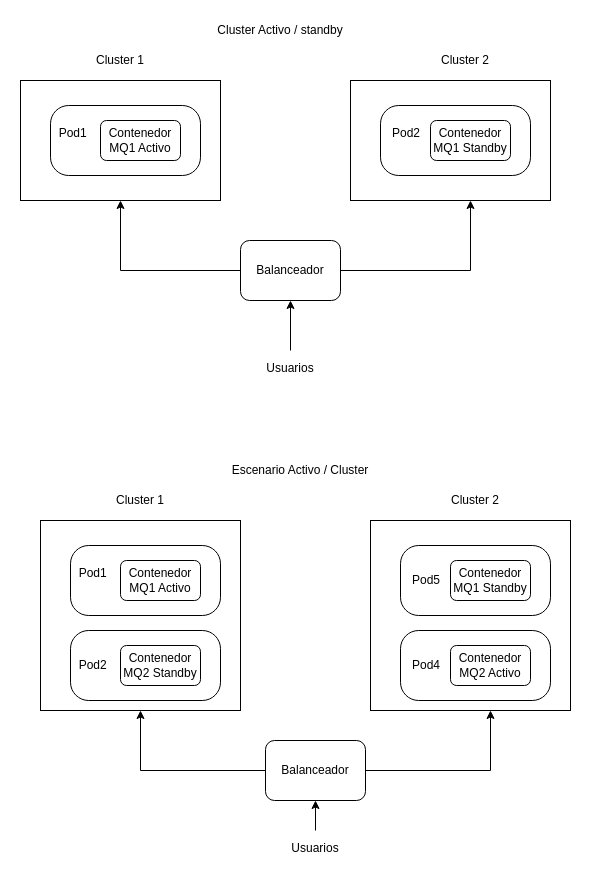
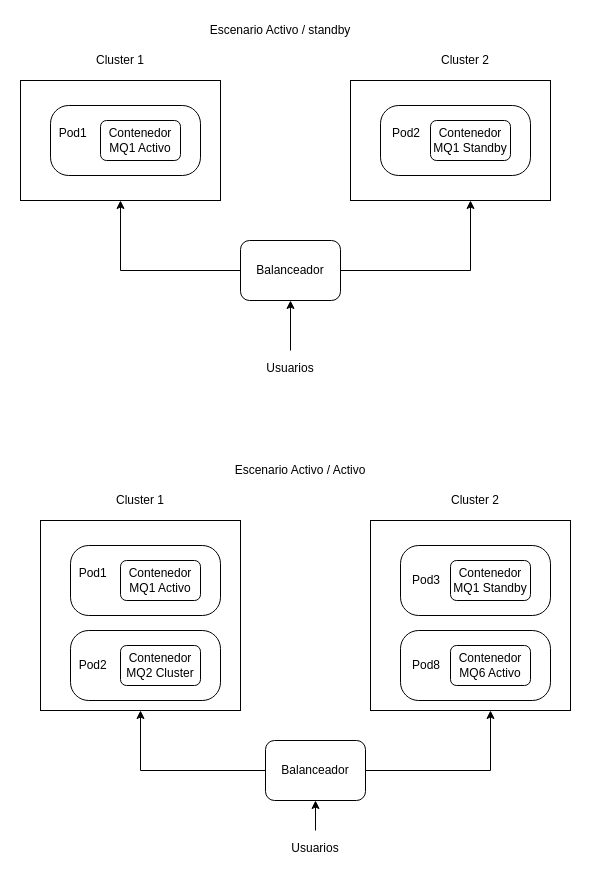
  <mxCell id="0" />
  <mxCell id="1" parent="0" />
  <mxCell id="2" value="" style="rounded=0;whiteSpace=wrap;html=1;" parent="1" vertex="1"><mxGeometry x="20" y="80" width="200" height="120" as="geometry" /></mxCell>
  <mxCell id="3" value="Cluster 1" style="text;html=1;strokeColor=none;fillColor=none;align=center;verticalAlign=middle;whiteSpace=wrap;rounded=0;" parent="1" vertex="1"><mxGeometry x="85" y="50" width="70" height="20" as="geometry" /></mxCell>
  <mxCell id="4" value="Cluster 2" style="text;html=1;strokeColor=none;fillColor=none;align=center;verticalAlign=middle;whiteSpace=wrap;rounded=0;" parent="1" vertex="1"><mxGeometry x="430" y="50" width="70" height="20" as="geometry" /></mxCell>
  <mxCell id="5" value="&lt;div&gt;&lt;span&gt;&amp;nbsp; Pod1&lt;/span&gt;&lt;/div&gt;&lt;div&gt;&lt;br&gt;&lt;/div&gt;" style="rounded=1;whiteSpace=wrap;html=1;arcSize=26;align=left;" parent="1" vertex="1"><mxGeometry x="50" y="105" width="150" height="70" as="geometry" /></mxCell>
  <mxCell id="6" value="Contenedor MQ1 Activo" style="rounded=1;whiteSpace=wrap;html=1;" parent="1" vertex="1"><mxGeometry x="100" y="120" width="80" height="40" as="geometry" /></mxCell>
  <mxCell id="7" value="" style="rounded=0;whiteSpace=wrap;html=1;" parent="1" vertex="1"><mxGeometry x="350" y="80" width="200" height="120" as="geometry" /></mxCell>
  <mxCell id="8" value="&lt;div&gt;&lt;span&gt;&amp;nbsp; &amp;nbsp;Pod2&lt;/span&gt;&lt;/div&gt;&lt;div&gt;&lt;br&gt;&lt;/div&gt;" style="rounded=1;whiteSpace=wrap;html=1;arcSize=26;align=left;" parent="1" vertex="1"><mxGeometry x="380" y="105" width="150" height="70" as="geometry" /></mxCell>
  <mxCell id="9" value="Contenedor MQ1 Standby" style="rounded=1;whiteSpace=wrap;html=1;" parent="1" vertex="1"><mxGeometry x="430" y="120" width="80" height="40" as="geometry" /></mxCell>
  <mxCell id="10" style="edgeStyle=orthogonalEdgeStyle;rounded=0;orthogonalLoop=1;jettySize=auto;html=1;entryX=0.5;entryY=1;entryDx=0;entryDy=0;" edge="1" parent="1" source="12" target="2"><mxGeometry relative="1" as="geometry" /></mxCell>
  <mxCell id="11" style="edgeStyle=orthogonalEdgeStyle;rounded=0;orthogonalLoop=1;jettySize=auto;html=1;entryX=0.6;entryY=1;entryDx=0;entryDy=0;entryPerimeter=0;" edge="1" parent="1" source="12" target="7"><mxGeometry relative="1" as="geometry" /></mxCell>
  <mxCell id="12" value="Balanceador" style="rounded=1;whiteSpace=wrap;html=1;" vertex="1" parent="1"><mxGeometry x="240" y="240" width="100" height="60" as="geometry" /></mxCell>
  <mxCell id="13" style="edgeStyle=orthogonalEdgeStyle;rounded=0;orthogonalLoop=1;jettySize=auto;html=1;entryX=0.5;entryY=1;entryDx=0;entryDy=0;" edge="1" parent="1" source="14" target="12"><mxGeometry relative="1" as="geometry" /></mxCell>
  <mxCell id="14" value="&lt;br&gt;Usuarios" style="text;html=1;strokeColor=none;fillColor=none;align=center;verticalAlign=middle;whiteSpace=wrap;rounded=0;" vertex="1" parent="1"><mxGeometry x="270" y="350" width="40" height="20" as="geometry" /></mxCell>
- <mxCell id="15" value="Cluster Activo / standby" style="text;html=1;strokeColor=none;fillColor=none;align=center;verticalAlign=middle;whiteSpace=wrap;rounded=0;" vertex="1" parent="1"><mxGeometry x="180" y="20" width="200" height="20" as="geometry" /></mxCell>
+ <mxCell id="15" value="Escenario Activo / standby" style="text;html=1;strokeColor=none;fillColor=none;align=center;verticalAlign=middle;whiteSpace=wrap;rounded=0;" vertex="1" parent="1"><mxGeometry x="180" y="20" width="200" height="20" as="geometry" /></mxCell>
  <mxCell id="16" value="" style="rounded=0;whiteSpace=wrap;html=1;" vertex="1" parent="1"><mxGeometry x="40" y="520" width="200" height="190" as="geometry" /></mxCell>
  <mxCell id="17" value="Cluster 1" style="text;html=1;strokeColor=none;fillColor=none;align=center;verticalAlign=middle;whiteSpace=wrap;rounded=0;" vertex="1" parent="1"><mxGeometry x="105" y="490" width="70" height="20" as="geometry" /></mxCell>
  <mxCell id="18" value="Cluster 2" style="text;html=1;strokeColor=none;fillColor=none;align=center;verticalAlign=middle;whiteSpace=wrap;rounded=0;" vertex="1" parent="1"><mxGeometry x="440" y="490" width="70" height="20" as="geometry" /></mxCell>
  <mxCell id="19" value="&lt;div&gt;&lt;span&gt;&amp;nbsp; Pod1&lt;/span&gt;&lt;/div&gt;&lt;div&gt;&lt;br&gt;&lt;/div&gt;" style="rounded=1;whiteSpace=wrap;html=1;arcSize=26;align=left;" vertex="1" parent="1"><mxGeometry x="70" y="545" width="150" height="70" as="geometry" /></mxCell>
  <mxCell id="20" value="Contenedor MQ1 Activo" style="rounded=1;whiteSpace=wrap;html=1;" vertex="1" parent="1"><mxGeometry x="120" y="560" width="80" height="40" as="geometry" /></mxCell>
  <mxCell id="21" value="" style="rounded=0;whiteSpace=wrap;html=1;" vertex="1" parent="1"><mxGeometry x="370" y="520" width="200" height="190" as="geometry" /></mxCell>
- <mxCell id="22" value="&lt;div&gt;&lt;span&gt;&amp;nbsp; &amp;nbsp;Pod5&lt;/span&gt;&lt;/div&gt;" style="rounded=1;whiteSpace=wrap;html=1;arcSize=26;align=left;" vertex="1" parent="1"><mxGeometry x="400" y="545" width="150" height="70" as="geometry" /></mxCell>
+ <mxCell id="22" value="&lt;div&gt;&lt;span&gt;&amp;nbsp; &amp;nbsp;Pod3&lt;/span&gt;&lt;/div&gt;" style="rounded=1;whiteSpace=wrap;html=1;arcSize=26;align=left;" vertex="1" parent="1"><mxGeometry x="400" y="545" width="150" height="70" as="geometry" /></mxCell>
  <mxCell id="23" value="Contenedor MQ1 Standby" style="rounded=1;whiteSpace=wrap;html=1;" vertex="1" parent="1"><mxGeometry x="450" y="560" width="80" height="40" as="geometry" /></mxCell>
  <mxCell id="24" style="edgeStyle=orthogonalEdgeStyle;rounded=0;orthogonalLoop=1;jettySize=auto;html=1;entryX=0.5;entryY=1;entryDx=0;entryDy=0;" edge="1" parent="1" source="26" target="16"><mxGeometry relative="1" as="geometry" /></mxCell>
  <mxCell id="25" style="edgeStyle=orthogonalEdgeStyle;rounded=0;orthogonalLoop=1;jettySize=auto;html=1;entryX=0.6;entryY=1;entryDx=0;entryDy=0;entryPerimeter=0;" edge="1" parent="1" source="26" target="21"><mxGeometry relative="1" as="geometry" /></mxCell>
  <mxCell id="26" value="Balanceador" style="rounded=1;whiteSpace=wrap;html=1;" vertex="1" parent="1"><mxGeometry x="265" y="740" width="100" height="60" as="geometry" /></mxCell>
  <mxCell id="27" style="edgeStyle=orthogonalEdgeStyle;rounded=0;orthogonalLoop=1;jettySize=auto;html=1;entryX=0.5;entryY=1;entryDx=0;entryDy=0;" edge="1" parent="1" source="28" target="26"><mxGeometry relative="1" as="geometry" /></mxCell>
  <mxCell id="28" value="&lt;br&gt;Usuarios" style="text;html=1;strokeColor=none;fillColor=none;align=center;verticalAlign=middle;whiteSpace=wrap;rounded=0;" vertex="1" parent="1"><mxGeometry x="295" y="830" width="40" height="20" as="geometry" /></mxCell>
- <mxCell id="29" value="Escenario Activo / Cluster" style="text;html=1;strokeColor=none;fillColor=none;align=center;verticalAlign=middle;whiteSpace=wrap;rounded=0;" vertex="1" parent="1"><mxGeometry x="200" y="460" width="200" height="20" as="geometry" /></mxCell>
+ <mxCell id="29" value="Escenario Activo / Activo" style="text;html=1;strokeColor=none;fillColor=none;align=center;verticalAlign=middle;whiteSpace=wrap;rounded=0;" vertex="1" parent="1"><mxGeometry x="200" y="460" width="200" height="20" as="geometry" /></mxCell>
  <mxCell id="30" value="&lt;div&gt;&lt;span&gt;&amp;nbsp; Pod2&lt;/span&gt;&lt;/div&gt;" style="rounded=1;whiteSpace=wrap;html=1;arcSize=26;align=left;" vertex="1" parent="1"><mxGeometry x="70" y="630" width="150" height="70" as="geometry" /></mxCell>
- <mxCell id="31" value="Contenedor MQ2 Standby" style="rounded=1;whiteSpace=wrap;html=1;" vertex="1" parent="1"><mxGeometry x="120" y="645" width="80" height="40" as="geometry" /></mxCell>
- <mxCell id="32" value="&lt;div&gt;&lt;span&gt;&amp;nbsp; &amp;nbsp;Pod4&lt;/span&gt;&lt;/div&gt;" style="rounded=1;whiteSpace=wrap;html=1;arcSize=26;align=left;" vertex="1" parent="1"><mxGeometry x="400" y="630" width="150" height="70" as="geometry" /></mxCell>
- <mxCell id="33" value="Contenedor MQ2 Activo" style="rounded=1;whiteSpace=wrap;html=1;" vertex="1" parent="1"><mxGeometry x="450" y="645" width="80" height="40" as="geometry" /></mxCell>
+ <mxCell id="31" value="Contenedor MQ2 Cluster" style="rounded=1;whiteSpace=wrap;html=1;" vertex="1" parent="1"><mxGeometry x="120" y="645" width="80" height="40" as="geometry" /></mxCell>
+ <mxCell id="32" value="&lt;div&gt;&lt;span&gt;&amp;nbsp; &amp;nbsp;Pod8&lt;/span&gt;&lt;/div&gt;" style="rounded=1;whiteSpace=wrap;html=1;arcSize=26;align=left;" vertex="1" parent="1"><mxGeometry x="400" y="630" width="150" height="70" as="geometry" /></mxCell>
+ <mxCell id="33" value="Contenedor MQ6 Activo" style="rounded=1;whiteSpace=wrap;html=1;" vertex="1" parent="1"><mxGeometry x="450" y="645" width="80" height="40" as="geometry" /></mxCell>
